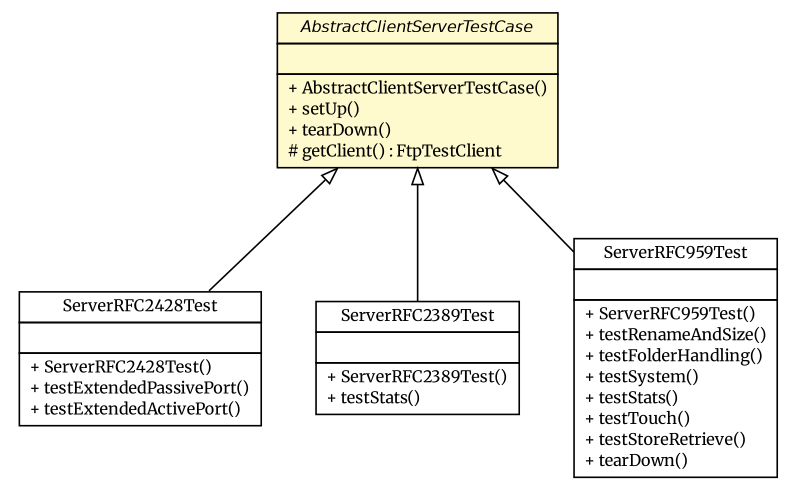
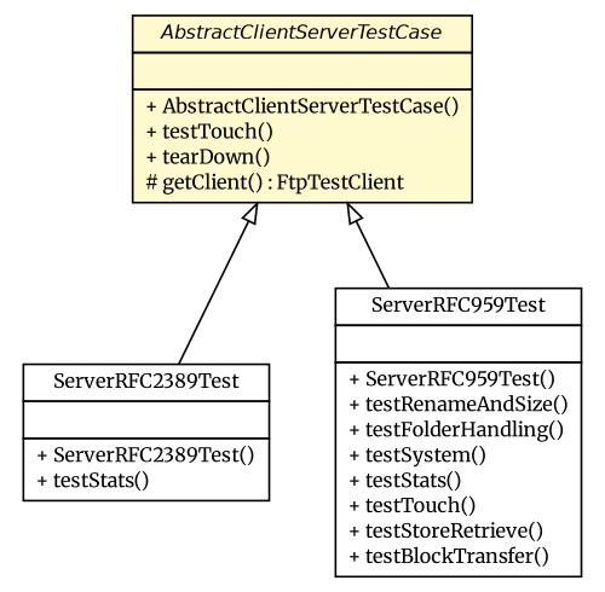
  digraph {
    fontname=Merriweather
    nodesep=0.25
    ranksep=0.5
    node [fontcolor=black fontname=Merriweather fontsize=10.0 shape=plaintext]
    edge [arrowtail=empty dir=back fontname=Merriweather fontsize=10 headport=p labelfontname=Helvetica labelfontsize=10 tailport=p]
-   n1 [label=<<table title="com.apporiented.hermesftp.server.impl.ServerRFC2428Test" border="0" cellborder="1" cellspacing="0" cellpadding="2" port="p" href="./ServerRFC2428Test.html"> 		<tr><td><table border="0" cellspacing="0" cellpadding="1"> <tr><td align="center" balign="center"> ServerRFC2428Test </td></tr> 		</table></td></tr> 		<tr><td><table border="0" cellspacing="0" cellpadding="1"> <tr><td align="left" balign="left">  </td></tr> 		</table></td></tr> 		<tr><td><table border="0" cellspacing="0" cellpadding="1"> <tr><td align="left" balign="left"> + ServerRFC2428Test() </td></tr> <tr><td align="left" balign="left"> + testExtendedPassivePort() </td></tr> <tr><td align="left" balign="left"> + testExtendedActivePort() </td></tr> 		</table></td></tr> 		</table>>]
-   n2 [label=<<table title="com.apporiented.hermesftp.server.impl.AbstractClientServerTestCase" border="0" cellborder="1" cellspacing="0" cellpadding="2" port="p" bgcolor="lemonChiffon" href="./AbstractClientServerTestCase.html"> 		<tr><td><table border="0" cellspacing="0" cellpadding="1"> <tr><td align="center" balign="center"><font face="Helvetica-Oblique"> AbstractClientServerTestCase </font></td></tr> 		</table></td></tr> 		<tr><td><table border="0" cellspacing="0" cellpadding="1"> <tr><td align="left" balign="left">  </td></tr> 		</table></td></tr> 		<tr><td><table border="0" cellspacing="0" cellpadding="1"> <tr><td align="left" balign="left"> + AbstractClientServerTestCase() </td></tr> <tr><td align="left" balign="left"> + setUp() </td></tr> <tr><td align="left" balign="left"> + tearDown() </td></tr> <tr><td align="left" balign="left"> # getClient() : FtpTestClient </td></tr> 		</table></td></tr> 		</table>>]
+   n2 [label=<<table title="com.apporiented.hermesftp.server.impl.AbstractClientServerTestCase" border="0" cellborder="1" cellspacing="0" cellpadding="2" port="p" bgcolor="lemonChiffon" href="./AbstractClientServerTestCase.html"> 		<tr><td><table border="0" cellspacing="0" cellpadding="1"> <tr><td align="center" balign="center"><font face="Helvetica-Oblique"> AbstractClientServerTestCase </font></td></tr> 		</table></td></tr> 		<tr><td><table border="0" cellspacing="0" cellpadding="1"> <tr><td align="left" balign="left">  </td></tr> 		</table></td></tr> 		<tr><td><table border="0" cellspacing="0" cellpadding="1"> <tr><td align="left" balign="left"> + AbstractClientServerTestCase() </td></tr> <tr><td align="left" balign="left"> + testTouch() </td></tr> <tr><td align="left" balign="left"> + tearDown() </td></tr> <tr><td align="left" balign="left"> # getClient() : FtpTestClient </td></tr> 		</table></td></tr> 		</table>>]
    n3 [label=<<table title="com.apporiented.hermesftp.server.impl.ServerRFC2389Test" border="0" cellborder="1" cellspacing="0" cellpadding="2" port="p" href="./ServerRFC2389Test.html"> 		<tr><td><table border="0" cellspacing="0" cellpadding="1"> <tr><td align="center" balign="center"> ServerRFC2389Test </td></tr> 		</table></td></tr> 		<tr><td><table border="0" cellspacing="0" cellpadding="1"> <tr><td align="left" balign="left">  </td></tr> 		</table></td></tr> 		<tr><td><table border="0" cellspacing="0" cellpadding="1"> <tr><td align="left" balign="left"> + ServerRFC2389Test() </td></tr> <tr><td align="left" balign="left"> + testStats() </td></tr> 		</table></td></tr> 		</table>>]
-   n4 [label=<<table title="com.apporiented.hermesftp.server.impl.ServerRFC959Test" border="0" cellborder="1" cellspacing="0" cellpadding="2" port="p" href="./ServerRFC959Test.html"> 		<tr><td><table border="0" cellspacing="0" cellpadding="1"> <tr><td align="center" balign="center"> ServerRFC959Test </td></tr> 		</table></td></tr> 		<tr><td><table border="0" cellspacing="0" cellpadding="1"> <tr><td align="left" balign="left">  </td></tr> 		</table></td></tr> 		<tr><td><table border="0" cellspacing="0" cellpadding="1"> <tr><td align="left" balign="left"> + ServerRFC959Test() </td></tr> <tr><td align="left" balign="left"> + testRenameAndSize() </td></tr> <tr><td align="left" balign="left"> + testFolderHandling() </td></tr> <tr><td align="left" balign="left"> + testSystem() </td></tr> <tr><td align="left" balign="left"> + testStats() </td></tr> <tr><td align="left" balign="left"> + testTouch() </td></tr> <tr><td align="left" balign="left"> + testStoreRetrieve() </td></tr> <tr><td align="left" balign="left"> + tearDown() </td></tr> 		</table></td></tr> 		</table>>]
-   n2 -> n1
+   n4 [label=<<table title="com.apporiented.hermesftp.server.impl.ServerRFC959Test" border="0" cellborder="1" cellspacing="0" cellpadding="2" port="p" href="./ServerRFC959Test.html"> 		<tr><td><table border="0" cellspacing="0" cellpadding="1"> <tr><td align="center" balign="center"> ServerRFC959Test </td></tr> 		</table></td></tr> 		<tr><td><table border="0" cellspacing="0" cellpadding="1"> <tr><td align="left" balign="left">  </td></tr> 		</table></td></tr> 		<tr><td><table border="0" cellspacing="0" cellpadding="1"> <tr><td align="left" balign="left"> + ServerRFC959Test() </td></tr> <tr><td align="left" balign="left"> + testRenameAndSize() </td></tr> <tr><td align="left" balign="left"> + testFolderHandling() </td></tr> <tr><td align="left" balign="left"> + testSystem() </td></tr> <tr><td align="left" balign="left"> + testStats() </td></tr> <tr><td align="left" balign="left"> + testTouch() </td></tr> <tr><td align="left" balign="left"> + testStoreRetrieve() </td></tr> <tr><td align="left" balign="left"> + testBlockTransfer() </td></tr> 		</table></td></tr> 		</table>>]
    n2 -> n3
    n2 -> n4
  }
